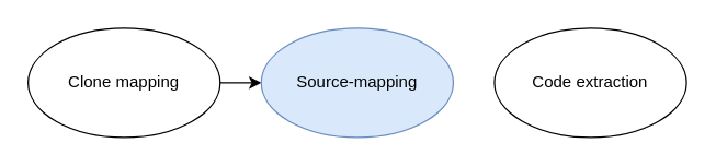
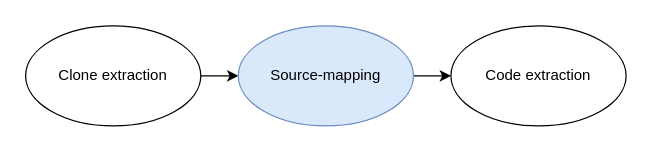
  <mxCell id="0" />
  <mxCell id="1" parent="0" />
  <mxCell id="2" value="" style="edgeStyle=orthogonalEdgeStyle;rounded=0;orthogonalLoop=1;jettySize=auto;html=1;" parent="1" source="3" target="6" edge="1"><mxGeometry relative="1" as="geometry" /></mxCell>
- <mxCell id="3" value="Clone mapping" style="ellipse;whiteSpace=wrap;html=1;" parent="1" vertex="1"><mxGeometry x="20" y="20" width="140" height="80" as="geometry" /></mxCell>
+ <mxCell id="3" value="Clone extraction" style="ellipse;whiteSpace=wrap;html=1;" parent="1" vertex="1"><mxGeometry x="20" y="20" width="140" height="80" as="geometry" /></mxCell>
  <mxCell id="4" value="Code extraction" style="ellipse;whiteSpace=wrap;html=1;" parent="1" vertex="1"><mxGeometry x="360" y="20" width="140" height="80" as="geometry" /></mxCell>
+ <mxCell id="5" style="edgeStyle=orthogonalEdgeStyle;rounded=0;orthogonalLoop=1;jettySize=auto;html=1;exitX=1;exitY=0.5;exitDx=0;exitDy=0;" parent="1" source="6" target="4" edge="1"><mxGeometry relative="1" as="geometry" /></mxCell>
  <mxCell id="6" value="Source-mapping" style="ellipse;whiteSpace=wrap;html=1;fillColor=#dae8fc;strokeColor=#6c8ebf;" parent="1" vertex="1"><mxGeometry x="190" y="20" width="140" height="80" as="geometry" /></mxCell>
